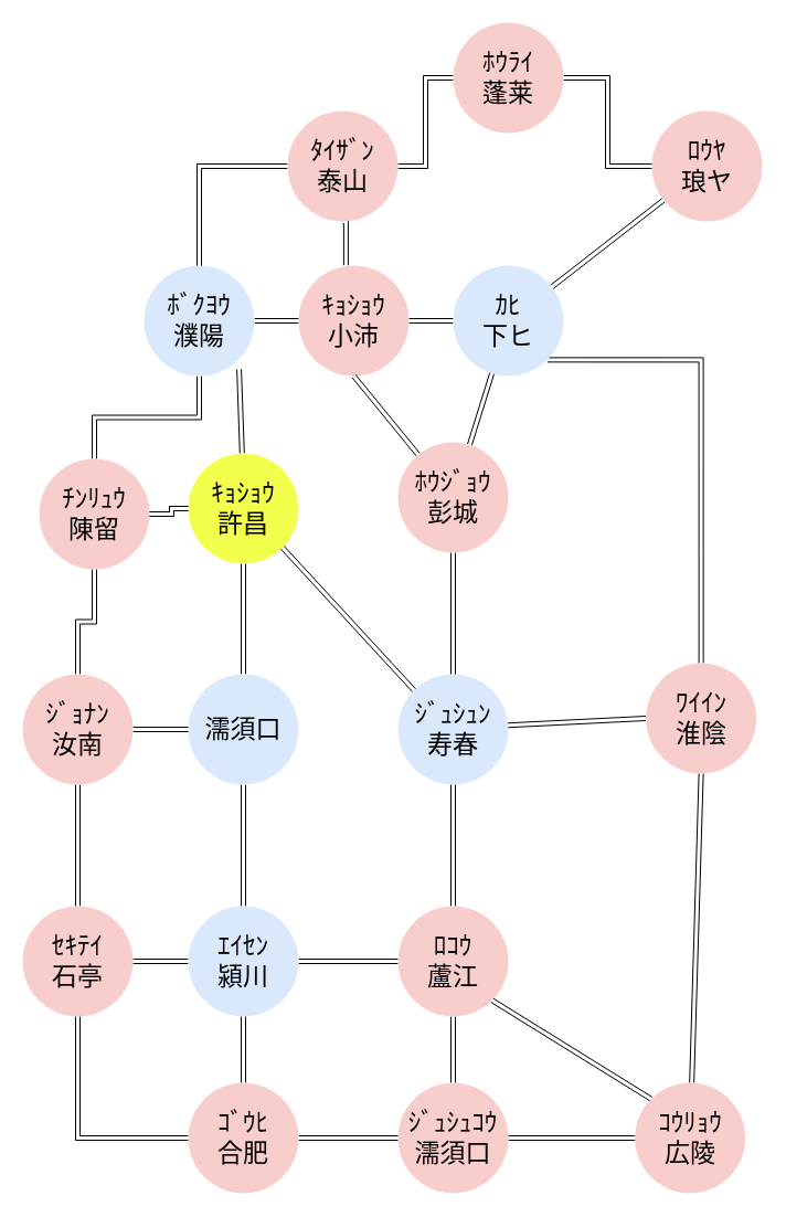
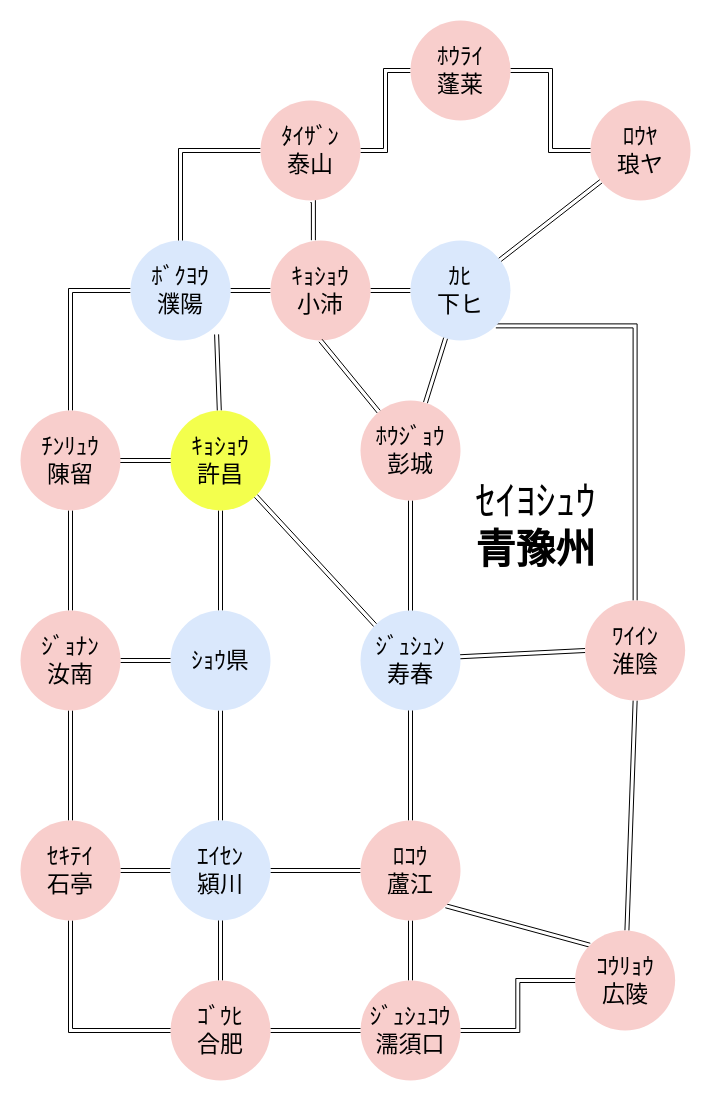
  <mxCell id="0" />
  <mxCell id="1" parent="0" />
+ <mxCell id="2" value="&lt;font&gt;ｾｲﾖｼｭｳ&lt;br style=&quot;font-size: 40px&quot;&gt;&lt;b&gt;青豫州&lt;/b&gt;&lt;/font&gt;" style="text;html=1;align=center;verticalAlign=middle;resizable=0;points=[];autosize=1;strokeColor=none;fillColor=none;fontSize=40;horizontal=1;fontFamily=Georgia;" vertex="1" parent="1"><mxGeometry x="480" y="460" width="110" height="130" as="geometry" /></mxCell>
  <mxCell id="3" style="shape=link;rounded=0;orthogonalLoop=1;jettySize=auto;html=1;entryX=0.861;entryY=0.939;entryDx=0;entryDy=0;entryPerimeter=0;" edge="1" parent="1" source="49" target="16"><mxGeometry relative="1" as="geometry" /></mxCell>
  <mxCell id="4" style="shape=link;rounded=0;orthogonalLoop=1;jettySize=auto;html=1;exitX=1;exitY=1;exitDx=0;exitDy=0;entryX=0;entryY=0;entryDx=0;entryDy=0;" edge="1" parent="1" source="49" target="20"><mxGeometry relative="1" as="geometry" /></mxCell>
  <mxCell id="5" value="" style="edgeStyle=orthogonalEdgeStyle;shape=link;rounded=0;orthogonalLoop=1;jettySize=auto;html=1;" edge="1" parent="1" source="7" target="34"><mxGeometry relative="1" as="geometry" /></mxCell>
  <mxCell id="6" style="edgeStyle=orthogonalEdgeStyle;shape=link;rounded=0;orthogonalLoop=1;jettySize=auto;html=1;exitX=1;exitY=1;exitDx=0;exitDy=0;entryX=0.5;entryY=0;entryDx=0;entryDy=0;" edge="1" parent="1" source="7" target="27"><mxGeometry relative="1" as="geometry" /></mxCell>
  <mxCell id="7" value="ｶﾋ&lt;br&gt;下ヒ" style="ellipse;whiteSpace=wrap;html=1;aspect=fixed;fillColor=#dae8fc;strokeColor=none;fontSize=23;fontStyle=0;sketch=0;shadow=0;" vertex="1" parent="1"><mxGeometry x="410" y="240" width="100" height="100" as="geometry" /></mxCell>
  <mxCell id="8" value="" style="shape=link;rounded=0;orthogonalLoop=1;jettySize=auto;html=1;" edge="1" parent="1" source="9" target="7"><mxGeometry relative="1" as="geometry" /></mxCell>
  <mxCell id="9" value="ﾛｳﾔ&lt;br&gt;琅ヤ" style="ellipse;whiteSpace=wrap;html=1;aspect=fixed;fillColor=#f8cecc;strokeColor=none;fontSize=23;fontStyle=0;sketch=0;shadow=0;" vertex="1" parent="1"><mxGeometry x="590" y="100" width="100" height="100" as="geometry" /></mxCell>
  <mxCell id="10" value="" style="edgeStyle=orthogonalEdgeStyle;shape=link;rounded=0;orthogonalLoop=1;jettySize=auto;html=1;" edge="1" parent="1" source="13" target="43"><mxGeometry relative="1" as="geometry" /></mxCell>
  <mxCell id="11" style="edgeStyle=orthogonalEdgeStyle;shape=link;rounded=0;orthogonalLoop=1;jettySize=auto;html=1;" edge="1" parent="1" source="13" target="32"><mxGeometry relative="1" as="geometry" /></mxCell>
  <mxCell id="12" style="edgeStyle=orthogonalEdgeStyle;shape=link;rounded=0;orthogonalLoop=1;jettySize=auto;html=1;entryX=0.5;entryY=1;entryDx=0;entryDy=0;" edge="1" parent="1" source="13" target="18"><mxGeometry relative="1" as="geometry" /></mxCell>
  <mxCell id="13" value="ｴｲｾﾝ&lt;br&gt;潁川" style="ellipse;whiteSpace=wrap;html=1;aspect=fixed;fillColor=#dae8fc;strokeColor=none;fontSize=23;fontStyle=0;sketch=0;shadow=0;" vertex="1" parent="1"><mxGeometry x="170" y="820" width="100" height="100" as="geometry" /></mxCell>
  <mxCell id="14" value="" style="edgeStyle=orthogonalEdgeStyle;shape=link;rounded=0;orthogonalLoop=1;jettySize=auto;html=1;" edge="1" parent="1" source="16" target="34"><mxGeometry relative="1" as="geometry" /></mxCell>
  <mxCell id="15" style="edgeStyle=orthogonalEdgeStyle;shape=link;rounded=0;orthogonalLoop=1;jettySize=auto;html=1;" edge="1" parent="1" source="16" target="48"><mxGeometry relative="1" as="geometry" /></mxCell>
  <mxCell id="16" value="ﾎﾞｸﾖｳ&lt;br&gt;濮陽" style="ellipse;whiteSpace=wrap;html=1;aspect=fixed;fillColor=#dae8fc;strokeColor=none;fontSize=23;fontStyle=0;sketch=0;shadow=0;" vertex="1" parent="1"><mxGeometry x="130" y="240" width="100" height="100" as="geometry" /></mxCell>
  <mxCell id="17" style="edgeStyle=orthogonalEdgeStyle;shape=link;rounded=0;orthogonalLoop=1;jettySize=auto;html=1;" edge="1" parent="1" source="18" target="49"><mxGeometry relative="1" as="geometry" /></mxCell>
- <mxCell id="18" value="濡須口" style="ellipse;whiteSpace=wrap;html=1;aspect=fixed;fillColor=#dae8fc;strokeColor=none;fontSize=23;fontStyle=0;sketch=0;shadow=0;" vertex="1" parent="1"><mxGeometry x="170" y="610" width="100" height="100" as="geometry" /></mxCell>
+ <mxCell id="18" value="ｼｮｳ県" style="ellipse;whiteSpace=wrap;html=1;aspect=fixed;fillColor=#dae8fc;strokeColor=none;fontSize=23;fontStyle=0;sketch=0;shadow=0;" vertex="1" parent="1"><mxGeometry x="170" y="610" width="100" height="100" as="geometry" /></mxCell>
  <mxCell id="19" style="edgeStyle=none;shape=link;rounded=0;orthogonalLoop=1;jettySize=auto;html=1;entryX=0;entryY=0.5;entryDx=0;entryDy=0;" edge="1" parent="1" target="27"><mxGeometry relative="1" as="geometry"><mxPoint x="384.64" y="660" as="sourcePoint" /></mxGeometry></mxCell>
  <mxCell id="20" value="ｼﾞｭｼｭﾝ&lt;br&gt;寿春" style="ellipse;whiteSpace=wrap;html=1;aspect=fixed;fillColor=#dae8fc;strokeColor=none;fontSize=23;fontStyle=0;sketch=0;shadow=0;" vertex="1" parent="1"><mxGeometry x="360" y="610" width="100" height="100" as="geometry" /></mxCell>
  <mxCell id="21" value="" style="edgeStyle=orthogonalEdgeStyle;rounded=0;orthogonalLoop=1;jettySize=auto;html=1;shape=link;" edge="1" parent="1" source="23" target="9"><mxGeometry relative="1" as="geometry" /></mxCell>
  <mxCell id="22" value="" style="edgeStyle=orthogonalEdgeStyle;shape=link;rounded=0;orthogonalLoop=1;jettySize=auto;html=1;" edge="1" parent="1" source="23" target="37"><mxGeometry relative="1" as="geometry" /></mxCell>
  <mxCell id="23" value="ﾎｳﾗｲ&lt;br&gt;蓬莱" style="ellipse;whiteSpace=wrap;html=1;aspect=fixed;fillColor=#f8cecc;strokeColor=none;fontSize=23;fontStyle=0;sketch=0;shadow=0;" vertex="1" parent="1"><mxGeometry x="410" y="20" width="100" height="100" as="geometry" /></mxCell>
  <mxCell id="24" style="shape=link;rounded=0;orthogonalLoop=1;jettySize=auto;html=1;exitX=0;exitY=0;exitDx=0;exitDy=0;entryX=1;entryY=1;entryDx=0;entryDy=0;" edge="1" parent="1" source="26" target="32"><mxGeometry relative="1" as="geometry" /></mxCell>
  <mxCell id="25" style="edgeStyle=none;shape=link;rounded=0;orthogonalLoop=1;jettySize=auto;html=1;entryX=0.5;entryY=1;entryDx=0;entryDy=0;" edge="1" parent="1" source="26" target="27"><mxGeometry relative="1" as="geometry" /></mxCell>
- <mxCell id="26" value="ｺｳﾘｮｳ&lt;br&gt;広陵" style="ellipse;whiteSpace=wrap;html=1;aspect=fixed;fillColor=#f8cecc;strokeColor=none;fontSize=23;fontStyle=0;sketch=0;shadow=0;" vertex="1" parent="1"><mxGeometry x="574.64" y="980" width="100" height="100" as="geometry" /></mxCell>
+ <mxCell id="26" value="ｺｳﾘｮｳ&lt;br&gt;広陵" style="ellipse;whiteSpace=wrap;html=1;aspect=fixed;fillColor=#f8cecc;strokeColor=none;fontSize=23;fontStyle=0;sketch=0;shadow=0;" vertex="1" parent="1"><mxGeometry x="574.64" y="930" width="100" height="100" as="geometry" /></mxCell>
  <mxCell id="27" value="ﾜｲｲﾝ&lt;br&gt;淮陰" style="ellipse;whiteSpace=wrap;html=1;aspect=fixed;fillColor=#f8cecc;strokeColor=none;fontSize=23;fontStyle=0;sketch=0;shadow=0;" vertex="1" parent="1"><mxGeometry x="584.64" y="600" width="100" height="100" as="geometry" /></mxCell>
  <mxCell id="28" style="edgeStyle=orthogonalEdgeStyle;shape=link;rounded=0;orthogonalLoop=1;jettySize=auto;html=1;entryX=0;entryY=0.5;entryDx=0;entryDy=0;" edge="1" parent="1" source="30" target="26"><mxGeometry relative="1" as="geometry" /></mxCell>
  <mxCell id="29" style="edgeStyle=orthogonalEdgeStyle;shape=link;rounded=0;orthogonalLoop=1;jettySize=auto;html=1;entryX=0.5;entryY=1;entryDx=0;entryDy=0;" edge="1" parent="1" source="30" target="32"><mxGeometry relative="1" as="geometry" /></mxCell>
  <mxCell id="30" value="ｼﾞｭｼｭｺｳ&lt;br&gt;濡須口" style="ellipse;whiteSpace=wrap;html=1;aspect=fixed;fillColor=#f8cecc;strokeColor=none;fontSize=23;fontStyle=0;sketch=0;shadow=0;" vertex="1" parent="1"><mxGeometry x="360" y="980" width="100" height="100" as="geometry" /></mxCell>
  <mxCell id="31" style="edgeStyle=orthogonalEdgeStyle;shape=link;rounded=0;orthogonalLoop=1;jettySize=auto;html=1;entryX=0.5;entryY=1;entryDx=0;entryDy=0;" edge="1" parent="1" source="32" target="20"><mxGeometry relative="1" as="geometry" /></mxCell>
  <mxCell id="32" value="ﾛｺｳ&lt;br&gt;蘆江" style="ellipse;whiteSpace=wrap;html=1;aspect=fixed;fillColor=#f8cecc;strokeColor=none;fontSize=23;fontStyle=0;sketch=0;shadow=0;" vertex="1" parent="1"><mxGeometry x="360" y="820" width="100" height="100" as="geometry" /></mxCell>
  <mxCell id="33" style="edgeStyle=orthogonalEdgeStyle;shape=link;rounded=0;orthogonalLoop=1;jettySize=auto;html=1;entryX=0.5;entryY=0;entryDx=0;entryDy=0;" edge="1" parent="1" source="53" target="20"><mxGeometry relative="1" as="geometry" /></mxCell>
  <mxCell id="34" value="ｷｮｼｮｳ&lt;br&gt;小沛" style="ellipse;whiteSpace=wrap;html=1;aspect=fixed;fillColor=#f8cecc;strokeColor=none;fontSize=23;fontStyle=0;sketch=0;shadow=0;" vertex="1" parent="1"><mxGeometry x="270" y="240" width="100" height="100" as="geometry" /></mxCell>
  <mxCell id="35" value="" style="edgeStyle=orthogonalEdgeStyle;shape=link;rounded=0;orthogonalLoop=1;jettySize=auto;html=1;" edge="1" parent="1" source="37" target="16"><mxGeometry relative="1" as="geometry"><Array as="points"><mxPoint x="180" y="150" /></Array></mxGeometry></mxCell>
  <mxCell id="36" style="edgeStyle=orthogonalEdgeStyle;rounded=0;orthogonalLoop=1;jettySize=auto;html=1;exitX=0.5;exitY=1;exitDx=0;exitDy=0;entryX=0.429;entryY=-0.003;entryDx=0;entryDy=0;entryPerimeter=0;shape=link;" edge="1" parent="1" source="37" target="34"><mxGeometry relative="1" as="geometry" /></mxCell>
  <mxCell id="37" value="ﾀｲｻﾞﾝ&lt;br&gt;泰山" style="ellipse;whiteSpace=wrap;html=1;aspect=fixed;fillColor=#f8cecc;strokeColor=none;fontSize=23;fontStyle=0;sketch=0;shadow=0;" vertex="1" parent="1"><mxGeometry x="260" y="100" width="100" height="100" as="geometry" /></mxCell>
  <mxCell id="38" style="edgeStyle=orthogonalEdgeStyle;shape=link;rounded=0;orthogonalLoop=1;jettySize=auto;html=1;" edge="1" parent="1" source="40" target="30"><mxGeometry relative="1" as="geometry" /></mxCell>
  <mxCell id="39" style="edgeStyle=orthogonalEdgeStyle;shape=link;rounded=0;orthogonalLoop=1;jettySize=auto;html=1;entryX=0.5;entryY=1;entryDx=0;entryDy=0;" edge="1" parent="1" source="40" target="13"><mxGeometry relative="1" as="geometry" /></mxCell>
  <mxCell id="40" value="ｺﾞｳﾋ&lt;br&gt;合肥" style="ellipse;whiteSpace=wrap;html=1;aspect=fixed;fillColor=#f8cecc;strokeColor=none;fontSize=23;fontStyle=0;sketch=0;shadow=0;" vertex="1" parent="1"><mxGeometry x="170" y="980" width="100" height="100" as="geometry" /></mxCell>
  <mxCell id="41" style="edgeStyle=orthogonalEdgeStyle;shape=link;rounded=0;orthogonalLoop=1;jettySize=auto;html=1;entryX=0;entryY=0.5;entryDx=0;entryDy=0;" edge="1" parent="1" source="43" target="40"><mxGeometry relative="1" as="geometry"><Array as="points"><mxPoint x="70" y="1030" /></Array></mxGeometry></mxCell>
  <mxCell id="42" style="edgeStyle=orthogonalEdgeStyle;shape=link;rounded=0;orthogonalLoop=1;jettySize=auto;html=1;entryX=0.5;entryY=1;entryDx=0;entryDy=0;" edge="1" parent="1" source="43" target="46"><mxGeometry relative="1" as="geometry" /></mxCell>
  <mxCell id="43" value="ｾｷﾃｲ&lt;br&gt;石亭" style="ellipse;whiteSpace=wrap;html=1;aspect=fixed;fillColor=#f8cecc;strokeColor=none;fontSize=23;fontStyle=0;sketch=0;shadow=0;" vertex="1" parent="1"><mxGeometry x="20" y="820" width="100" height="100" as="geometry" /></mxCell>
  <mxCell id="44" style="edgeStyle=orthogonalEdgeStyle;shape=link;rounded=0;orthogonalLoop=1;jettySize=auto;html=1;entryX=0;entryY=0.5;entryDx=0;entryDy=0;" edge="1" parent="1" source="46" target="18"><mxGeometry relative="1" as="geometry" /></mxCell>
  <mxCell id="45" style="edgeStyle=orthogonalEdgeStyle;shape=link;rounded=0;orthogonalLoop=1;jettySize=auto;html=1;" edge="1" parent="1" source="46" target="48"><mxGeometry relative="1" as="geometry" /></mxCell>
  <mxCell id="46" value="ｼﾞｮﾅﾝ&lt;br&gt;汝南" style="ellipse;whiteSpace=wrap;html=1;aspect=fixed;fillColor=#f8cecc;strokeColor=none;fontSize=23;fontStyle=0;sketch=0;shadow=0;" vertex="1" parent="1"><mxGeometry x="20" y="610" width="100" height="100" as="geometry" /></mxCell>
  <mxCell id="47" style="edgeStyle=orthogonalEdgeStyle;shape=link;rounded=0;orthogonalLoop=1;jettySize=auto;html=1;entryX=0;entryY=0.5;entryDx=0;entryDy=0;" edge="1" parent="1" source="48" target="49"><mxGeometry relative="1" as="geometry" /></mxCell>
- <mxCell id="48" value="ﾁﾝﾘｭｳ&lt;br&gt;陳留" style="ellipse;whiteSpace=wrap;html=1;aspect=fixed;fillColor=#f8cecc;strokeColor=none;fontSize=23;fontStyle=0;sketch=0;shadow=0;" vertex="1" parent="1"><mxGeometry x="35" y="415" width="100" height="100" as="geometry" /></mxCell>
+ <mxCell id="48" value="ﾁﾝﾘｭｳ&lt;br&gt;陳留" style="ellipse;whiteSpace=wrap;html=1;aspect=fixed;fillColor=#f8cecc;strokeColor=none;fontSize=23;fontStyle=0;sketch=0;shadow=0;" vertex="1" parent="1"><mxGeometry x="20" y="410" width="100" height="100" as="geometry" /></mxCell>
  <mxCell id="49" value="ｷｮｼｮｳ&lt;br&gt;許昌" style="ellipse;whiteSpace=wrap;html=1;aspect=fixed;fillColor=#F3FF4D;strokeColor=none;fontSize=23;fontStyle=0;strokeWidth=1;shadow=0;sketch=0;" vertex="1" parent="1"><mxGeometry x="170" y="410" width="100" height="100" as="geometry" /></mxCell>
  <mxCell id="50" value="" style="edgeStyle=orthogonalEdgeStyle;shape=link;rounded=0;orthogonalLoop=1;jettySize=auto;html=1;endArrow=none;" edge="1" parent="1" source="48" target="49"><mxGeometry relative="1" as="geometry"><mxPoint x="120" y="460" as="sourcePoint" /><mxPoint x="300" y="720" as="targetPoint" /><Array as="points" /></mxGeometry></mxCell>
  <mxCell id="51" value="" style="shape=link;rounded=0;orthogonalLoop=1;jettySize=auto;html=1;" edge="1" parent="1" source="53" target="7"><mxGeometry relative="1" as="geometry" /></mxCell>
  <mxCell id="52" style="shape=link;rounded=0;orthogonalLoop=1;jettySize=auto;html=1;entryX=0.5;entryY=1;entryDx=0;entryDy=0;" edge="1" parent="1" source="53" target="34"><mxGeometry relative="1" as="geometry" /></mxCell>
  <mxCell id="53" value="ﾎｳｼﾞｮｳ&lt;br&gt;彭城" style="ellipse;whiteSpace=wrap;html=1;aspect=fixed;fillColor=#f8cecc;strokeColor=none;fontSize=23;fontStyle=0;sketch=0;shadow=0;" vertex="1" parent="1"><mxGeometry x="360" y="400" width="100" height="100" as="geometry" /></mxCell>
